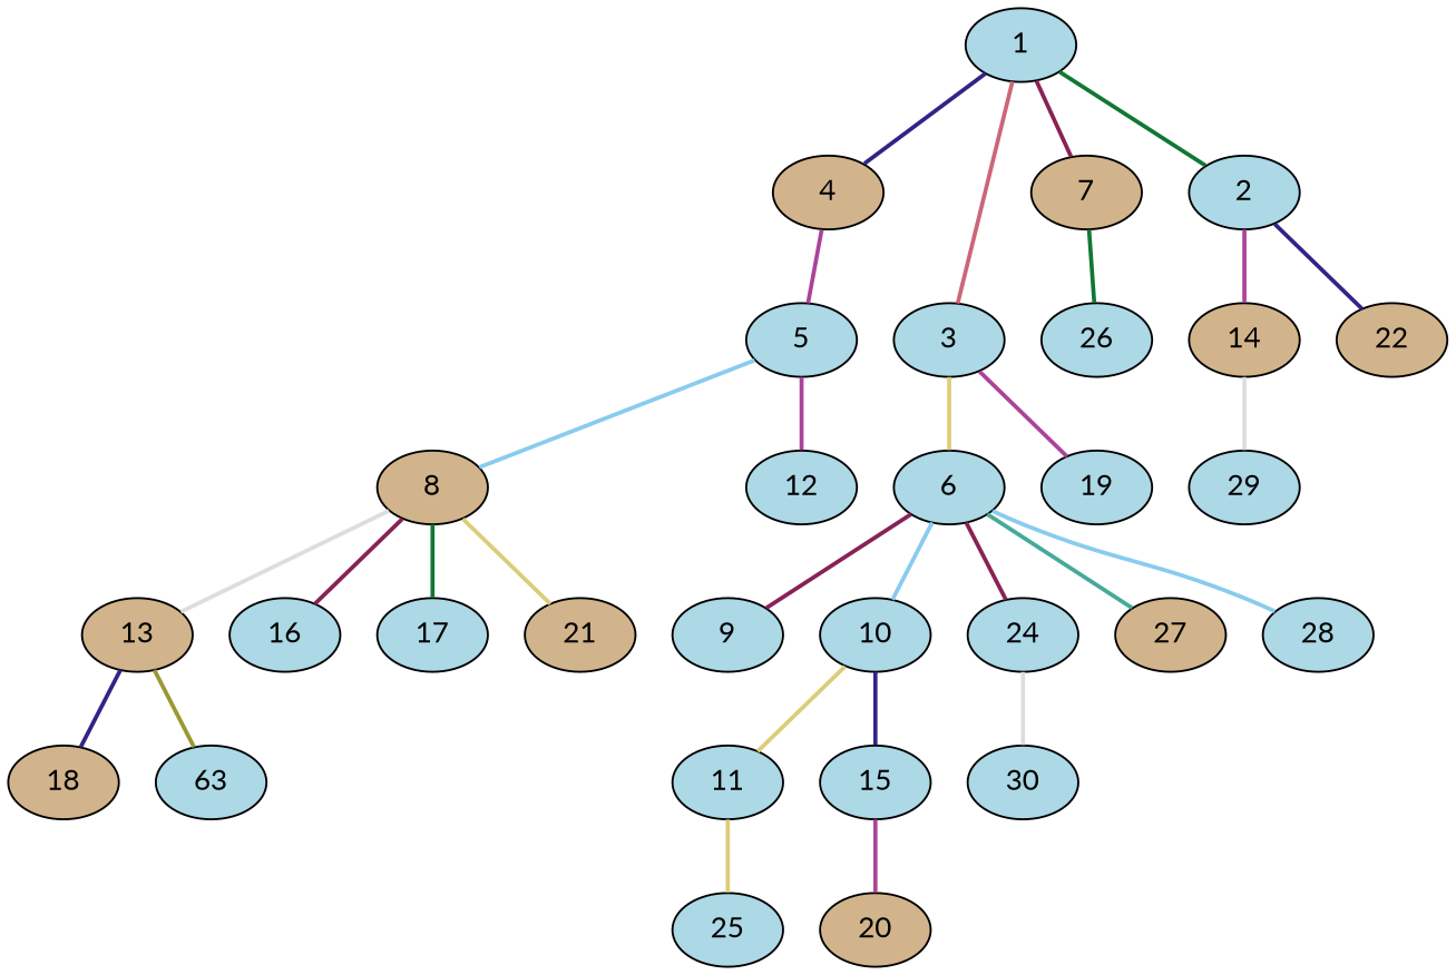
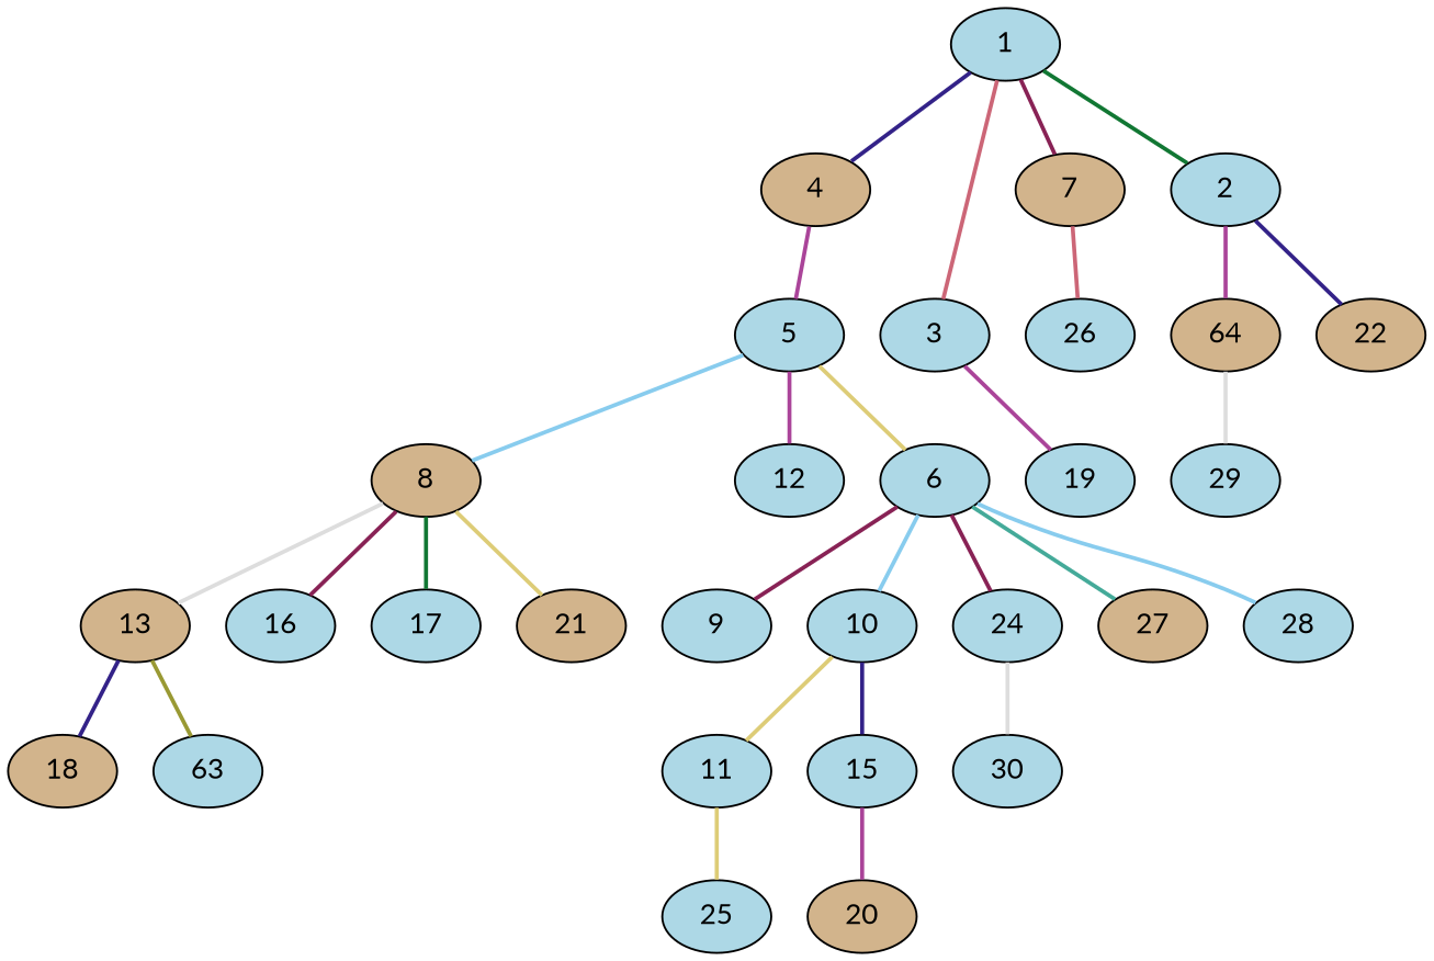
  graph {
    fontname=Lato
    rankdir=BT
    node [fillcolor=lightblue fontname=Lato style=filled]
    edge [color="#AA4499" fontname=Lato style=bold]
    2
    1
    3
    4 [fillcolor=tan]
    5
    6
    7 [fillcolor=tan]
    8 [fillcolor=tan]
    9
    10
    11
    12
    13 [fillcolor=tan]
-   14 [fillcolor=tan]
+   14 [fillcolor=tan label=64]
    15
    16
    17
    18 [fillcolor=tan]
    19
    20 [fillcolor=tan]
    21 [fillcolor=tan]
    22 [fillcolor=tan]
    n23 [label=63]
    24
    25
    26
    27 [fillcolor=tan]
    28
    29
    30
    2 -- 1 [color="#117733"]
    3 -- 1 [color="#CC6677"]
    4 -- 1 [color="#332288"]
    5 -- 4
-   6 -- 3 [color="#DDCC77"]
+   6 -- 5 [color="#DDCC77"]
    7 -- 1 [color="#882255"]
    8 -- 5 [color="#88CCEE"]
    9 -- 6 [color="#882255"]
    10 -- 6 [color="#88CCEE"]
    11 -- 10 [color="#DDCC77"]
    12 -- 5
    13 -- 8 [color="#DDDDDD"]
    14 -- 2
    15 -- 10 [color="#332288"]
    16 -- 8 [color="#882255"]
    17 -- 8 [color="#117733"]
    18 -- 13 [color="#332288"]
    19 -- 3
    20 -- 15
    21 -- 8 [color="#DDCC77"]
    22 -- 2 [color="#332288"]
    n23 -- 13 [color="#999933"]
    24 -- 6 [color="#882255"]
    25 -- 11 [color="#DDCC77"]
-   26 -- 7 [color="#117733"]
+   26 -- 7 [color="#CC6677"]
    27 -- 6 [color="#44AA99"]
    28 -- 6 [color="#88CCEE"]
    29 -- 14 [color="#DDDDDD"]
    30 -- 24 [color="#DDDDDD"]
  }
